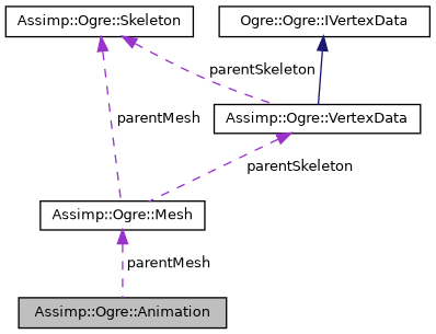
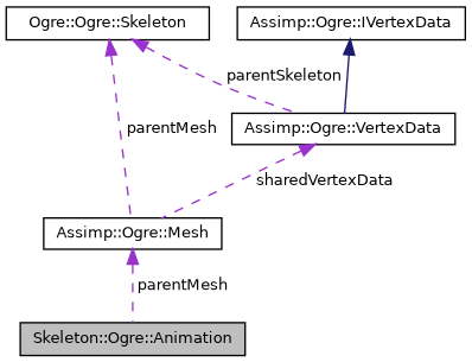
  digraph {
    node [color=black fillcolor=white fontname=Helvetica fontsize=10 shape=record style=filled]
    edge [color=darkorchid3 dir=back fontname=Helvetica fontsize=10 labelfontname=Helvetica labelfontsize=10 style=dashed]
-   n1 [fillcolor=grey75 fontcolor=black height=0.2 label="Assimp::Ogre::Animation" width=0.4]
-   n2 [height=0.2 label="Assimp::Ogre::Skeleton" width=0.4]
+   n1 [fillcolor=grey75 fontcolor=black height=0.2 label="Skeleton::Ogre::Animation" width=0.4]
+   n2 [height=0.2 label="Ogre::Ogre::Skeleton" width=0.4]
    n3 [height=0.2 label="Assimp::Ogre::Mesh" width=0.4]
    n4 [height=0.2 label="Assimp::Ogre::VertexData" width=0.4]
-   n5 [height=0.2 label="Ogre::Ogre::IVertexData" width=0.4]
+   n5 [height=0.2 label="Assimp::Ogre::IVertexData" width=0.4]
    n2 -> n3 [label=" parentMesh"]
    n2 -> n4 [label=" parentSkeleton"]
    n3 -> n1 [label=" parentMesh"]
-   n4 -> n3 [label=" parentSkeleton"]
+   n4 -> n3 [label=" sharedVertexData"]
    n5 -> n4 [color=midnightblue style=solid]
  }
